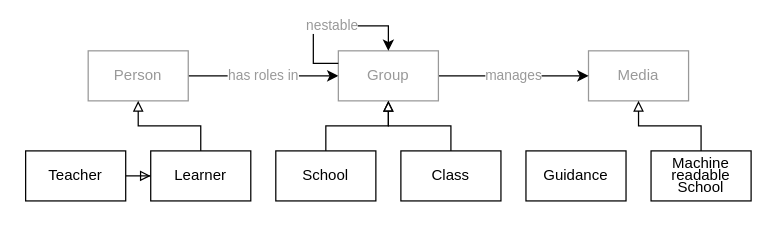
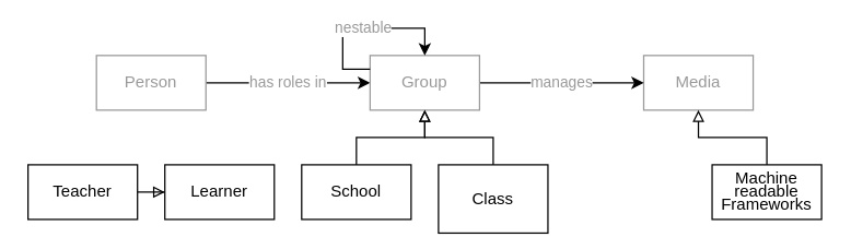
  <mxCell id="0" />
  <mxCell id="1" parent="0" />
  <mxCell id="2" value="has roles in" style="edgeStyle=orthogonalEdgeStyle;rounded=0;orthogonalLoop=1;jettySize=auto;html=1;fontColor=#999999;endArrow=classic;endFill=1;" edge="1" parent="1" source="3" target="6"><mxGeometry relative="1" as="geometry" /></mxCell>
  <mxCell id="3" value="Person" style="rounded=0;whiteSpace=wrap;html=1;strokeColor=#999999;fontColor=#999999;" vertex="1" parent="1"><mxGeometry x="70" y="40" width="80" height="40" as="geometry" /></mxCell>
  <mxCell id="4" value="Media" style="rounded=0;whiteSpace=wrap;html=1;strokeColor=#999999;fontColor=#999999;" vertex="1" parent="1"><mxGeometry x="470" y="40" width="80" height="40" as="geometry" /></mxCell>
  <mxCell id="5" value="manages" style="edgeStyle=orthogonalEdgeStyle;rounded=0;orthogonalLoop=1;jettySize=auto;html=1;entryX=0;entryY=0.5;entryDx=0;entryDy=0;fontColor=#999999;endArrow=classic;endFill=1;" edge="1" parent="1" source="6" target="4"><mxGeometry relative="1" as="geometry" /></mxCell>
  <mxCell id="6" value="Group" style="rounded=0;whiteSpace=wrap;html=1;strokeColor=#999999;fontColor=#999999;" vertex="1" parent="1"><mxGeometry x="270" y="40" width="80" height="40" as="geometry" /></mxCell>
  <mxCell id="7" style="edgeStyle=orthogonalEdgeStyle;rounded=0;orthogonalLoop=1;jettySize=auto;html=1;endArrow=block;endFill=0;" edge="1" parent="1" source="8" target="10"><mxGeometry relative="1" as="geometry" /></mxCell>
  <mxCell id="8" value="Teacher" style="rounded=0;whiteSpace=wrap;html=1;" vertex="1" parent="1"><mxGeometry x="20" y="120" width="80" height="40" as="geometry" /></mxCell>
- <mxCell id="9" style="edgeStyle=orthogonalEdgeStyle;rounded=0;orthogonalLoop=1;jettySize=auto;html=1;entryX=0.5;entryY=1;entryDx=0;entryDy=0;endArrow=block;endFill=0;" edge="1" parent="1" source="10" target="3"><mxGeometry relative="1" as="geometry" /></mxCell>
  <mxCell id="10" value="Learner" style="rounded=0;whiteSpace=wrap;html=1;" vertex="1" parent="1"><mxGeometry x="120" y="120" width="80" height="40" as="geometry" /></mxCell>
  <mxCell id="11" style="edgeStyle=orthogonalEdgeStyle;rounded=0;orthogonalLoop=1;jettySize=auto;html=1;entryX=0.5;entryY=1;entryDx=0;entryDy=0;endArrow=block;endFill=0;" edge="1" parent="1" source="12" target="6"><mxGeometry relative="1" as="geometry" /></mxCell>
  <mxCell id="12" value="School" style="rounded=0;whiteSpace=wrap;html=1;" vertex="1" parent="1"><mxGeometry x="220" y="120" width="80" height="40" as="geometry" /></mxCell>
  <mxCell id="13" style="edgeStyle=orthogonalEdgeStyle;rounded=0;orthogonalLoop=1;jettySize=auto;html=1;entryX=0.5;entryY=1;entryDx=0;entryDy=0;endArrow=block;endFill=0;" edge="1" parent="1" source="14" target="6"><mxGeometry relative="1" as="geometry" /></mxCell>
- <mxCell id="14" value="Class" style="rounded=0;whiteSpace=wrap;html=1;" vertex="1" parent="1"><mxGeometry x="320" y="120" width="80" height="40" as="geometry" /></mxCell>
- <mxCell id="15" value="Guidance" style="rounded=0;whiteSpace=wrap;html=1;" vertex="1" parent="1"><mxGeometry x="420" y="120" width="80" height="40" as="geometry" /></mxCell>
+ <mxCell id="14" value="Class" style="rounded=0;whiteSpace=wrap;html=1;" vertex="1" parent="1"><mxGeometry x="320" y="120" width="80" height="50" as="geometry" /></mxCell>
  <mxCell id="16" style="edgeStyle=orthogonalEdgeStyle;rounded=0;orthogonalLoop=1;jettySize=auto;html=1;endArrow=block;endFill=0;entryX=0.5;entryY=1;entryDx=0;entryDy=0;" edge="1" parent="1" source="17" target="4"><mxGeometry relative="1" as="geometry"><mxPoint x="560" y="80" as="targetPoint" /></mxGeometry></mxCell>
- <mxCell id="17" value="&lt;p style=&quot;line-height: 0.8;&quot;&gt;Machine readable School&lt;/p&gt;" style="rounded=0;whiteSpace=wrap;html=1;" vertex="1" parent="1"><mxGeometry x="520" y="120" width="80" height="40" as="geometry" /></mxCell>
+ <mxCell id="17" value="&lt;p style=&quot;line-height: 0.8;&quot;&gt;Machine readable Frameworks&lt;/p&gt;" style="rounded=0;whiteSpace=wrap;html=1;" vertex="1" parent="1"><mxGeometry x="520" y="120" width="80" height="40" as="geometry" /></mxCell>
  <mxCell id="18" value="nestable" style="endArrow=classic;html=1;rounded=0;fontColor=#999999;entryX=0.5;entryY=0;entryDx=0;entryDy=0;" edge="1" parent="1" target="6"><mxGeometry width="50" height="50" relative="1" as="geometry"><mxPoint x="270" y="50" as="sourcePoint" /><mxPoint x="750" y="340" as="targetPoint" /><Array as="points"><mxPoint x="250" y="50" /><mxPoint x="250" y="20" /><mxPoint x="310" y="20" /></Array></mxGeometry></mxCell>
